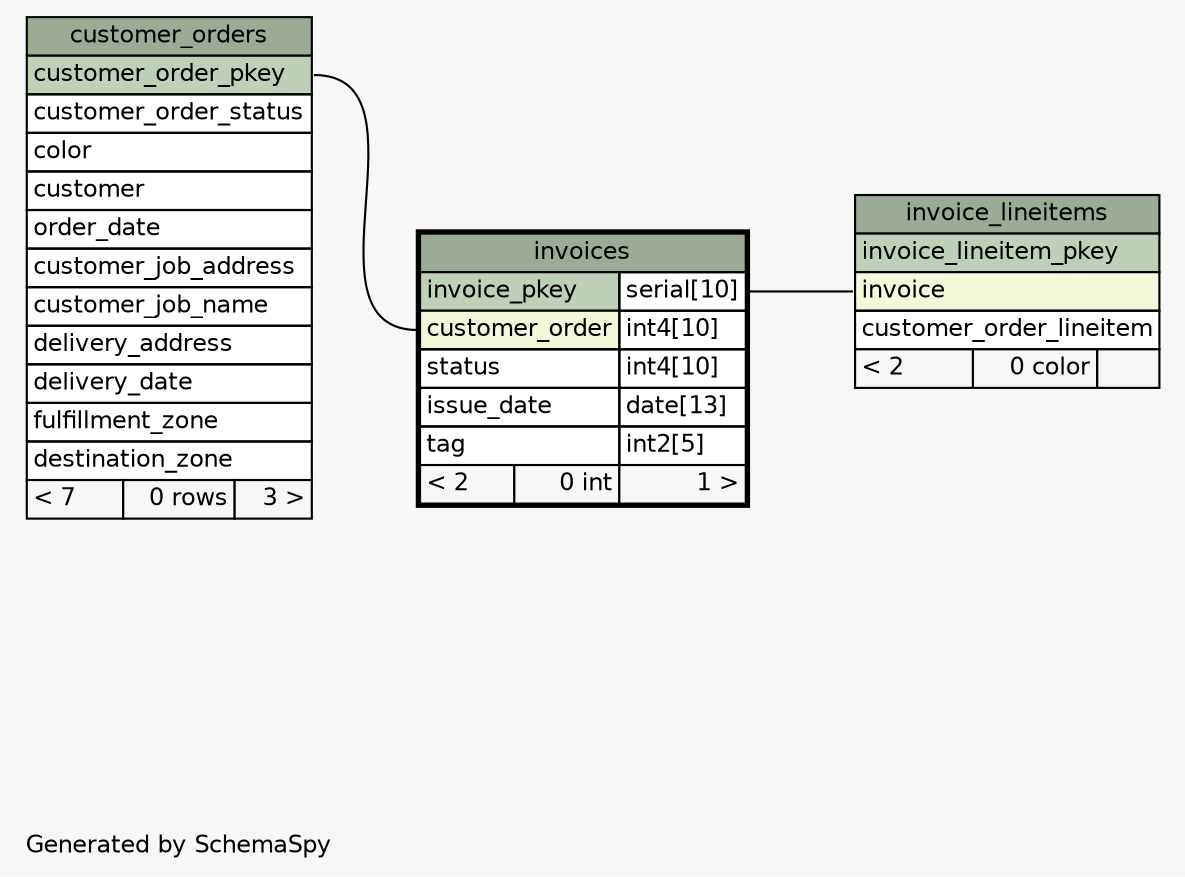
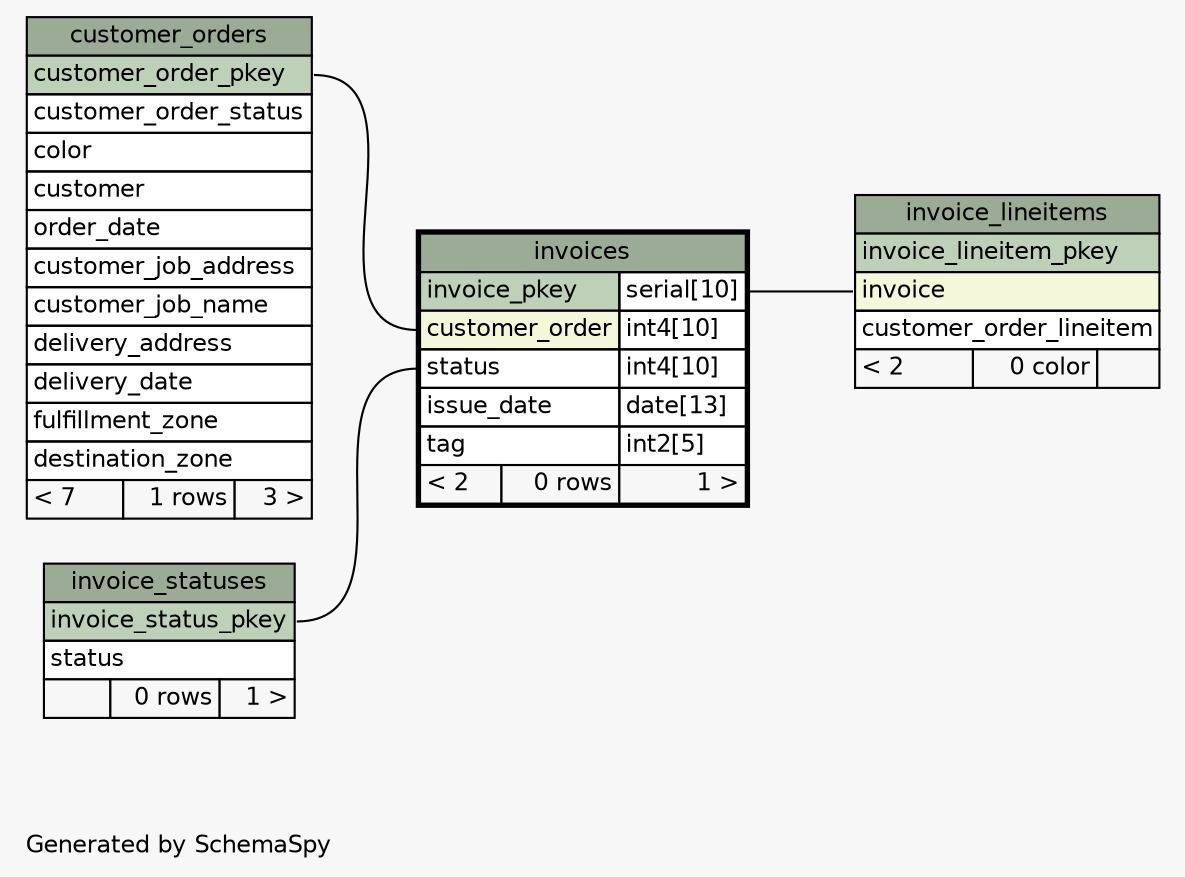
  digraph {
    bgcolor="#f7f7f7"
    fontname=Helvetica
    fontsize=11
    label="\nGenerated by SchemaSpy"
    labeljust=l
    nodesep=0.18
    rankdir=RL
    ranksep=0.46
    node [fontname=Helvetica fontsize=11 shape=plaintext]
    edge [arrowhead=none arrowsize=0.8 arrowtail=crowodot]
    n1 [label=<     <TABLE BORDER="0" CELLBORDER="1" CELLSPACING="0" BGCOLOR="#ffffff">       <TR><TD COLSPAN="3" BGCOLOR="#9bab96" ALIGN="CENTER">invoice_lineitems</TD></TR>       <TR><TD PORT="invoice_lineitem_pkey" COLSPAN="3" BGCOLOR="#bed1b8" ALIGN="LEFT">invoice_lineitem_pkey</TD></TR>       <TR><TD PORT="invoice" COLSPAN="3" BGCOLOR="#f4f7da" ALIGN="LEFT">invoice</TD></TR>       <TR><TD PORT="customer_order_lineitem" COLSPAN="3" ALIGN="LEFT">customer_order_lineitem</TD></TR>       <TR><TD ALIGN="LEFT" BGCOLOR="#f7f7f7">&lt; 2</TD><TD ALIGN="RIGHT" BGCOLOR="#f7f7f7">0 color</TD><TD ALIGN="RIGHT" BGCOLOR="#f7f7f7">  </TD></TR>     </TABLE>>]
-   n2 [label=<     <TABLE BORDER="2" CELLBORDER="1" CELLSPACING="0" BGCOLOR="#ffffff">       <TR><TD COLSPAN="3" BGCOLOR="#9bab96" ALIGN="CENTER">invoices</TD></TR>       <TR><TD PORT="invoice_pkey" COLSPAN="2" BGCOLOR="#bed1b8" ALIGN="LEFT">invoice_pkey</TD><TD PORT="invoice_pkey.type" ALIGN="LEFT">serial[10]</TD></TR>       <TR><TD PORT="customer_order" COLSPAN="2" BGCOLOR="#f4f7da" ALIGN="LEFT">customer_order</TD><TD PORT="customer_order.type" ALIGN="LEFT">int4[10]</TD></TR>       <TR><TD PORT="status" COLSPAN="2" ALIGN="LEFT">status</TD><TD PORT="status.type" ALIGN="LEFT">int4[10]</TD></TR>       <TR><TD PORT="issue_date" COLSPAN="2" ALIGN="LEFT">issue_date</TD><TD PORT="issue_date.type" ALIGN="LEFT">date[13]</TD></TR>       <TR><TD PORT="tag" COLSPAN="2" ALIGN="LEFT">tag</TD><TD PORT="tag.type" ALIGN="LEFT">int2[5]</TD></TR>       <TR><TD ALIGN="LEFT" BGCOLOR="#f7f7f7">&lt; 2</TD><TD ALIGN="RIGHT" BGCOLOR="#f7f7f7">0 int</TD><TD ALIGN="RIGHT" BGCOLOR="#f7f7f7">1 &gt;</TD></TR>     </TABLE>>]
-   n3 [label=<     <TABLE BORDER="0" CELLBORDER="1" CELLSPACING="0" BGCOLOR="#ffffff">       <TR><TD COLSPAN="3" BGCOLOR="#9bab96" ALIGN="CENTER">customer_orders</TD></TR>       <TR><TD PORT="customer_order_pkey" COLSPAN="3" BGCOLOR="#bed1b8" ALIGN="LEFT">customer_order_pkey</TD></TR>       <TR><TD PORT="customer_order_status" COLSPAN="3" ALIGN="LEFT">customer_order_status</TD></TR>       <TR><TD PORT="color" COLSPAN="3" ALIGN="LEFT">color</TD></TR>       <TR><TD PORT="customer" COLSPAN="3" ALIGN="LEFT">customer</TD></TR>       <TR><TD PORT="order_date" COLSPAN="3" ALIGN="LEFT">order_date</TD></TR>       <TR><TD PORT="customer_job_address" COLSPAN="3" ALIGN="LEFT">customer_job_address</TD></TR>       <TR><TD PORT="customer_job_name" COLSPAN="3" ALIGN="LEFT">customer_job_name</TD></TR>       <TR><TD PORT="delivery_address" COLSPAN="3" ALIGN="LEFT">delivery_address</TD></TR>       <TR><TD PORT="delivery_date" COLSPAN="3" ALIGN="LEFT">delivery_date</TD></TR>       <TR><TD PORT="fulfillment_zone" COLSPAN="3" ALIGN="LEFT">fulfillment_zone</TD></TR>       <TR><TD PORT="destination_zone" COLSPAN="3" ALIGN="LEFT">destination_zone</TD></TR>       <TR><TD ALIGN="LEFT" BGCOLOR="#f7f7f7">&lt; 7</TD><TD ALIGN="RIGHT" BGCOLOR="#f7f7f7">0 rows</TD><TD ALIGN="RIGHT" BGCOLOR="#f7f7f7">3 &gt;</TD></TR>     </TABLE>>]
+   n2 [label=<     <TABLE BORDER="2" CELLBORDER="1" CELLSPACING="0" BGCOLOR="#ffffff">       <TR><TD COLSPAN="3" BGCOLOR="#9bab96" ALIGN="CENTER">invoices</TD></TR>       <TR><TD PORT="invoice_pkey" COLSPAN="2" BGCOLOR="#bed1b8" ALIGN="LEFT">invoice_pkey</TD><TD PORT="invoice_pkey.type" ALIGN="LEFT">serial[10]</TD></TR>       <TR><TD PORT="customer_order" COLSPAN="2" BGCOLOR="#f4f7da" ALIGN="LEFT">customer_order</TD><TD PORT="customer_order.type" ALIGN="LEFT">int4[10]</TD></TR>       <TR><TD PORT="status" COLSPAN="2" ALIGN="LEFT">status</TD><TD PORT="status.type" ALIGN="LEFT">int4[10]</TD></TR>       <TR><TD PORT="issue_date" COLSPAN="2" ALIGN="LEFT">issue_date</TD><TD PORT="issue_date.type" ALIGN="LEFT">date[13]</TD></TR>       <TR><TD PORT="tag" COLSPAN="2" ALIGN="LEFT">tag</TD><TD PORT="tag.type" ALIGN="LEFT">int2[5]</TD></TR>       <TR><TD ALIGN="LEFT" BGCOLOR="#f7f7f7">&lt; 2</TD><TD ALIGN="RIGHT" BGCOLOR="#f7f7f7">0 rows</TD><TD ALIGN="RIGHT" BGCOLOR="#f7f7f7">1 &gt;</TD></TR>     </TABLE>>]
+   n3 [label=<     <TABLE BORDER="0" CELLBORDER="1" CELLSPACING="0" BGCOLOR="#ffffff">       <TR><TD COLSPAN="3" BGCOLOR="#9bab96" ALIGN="CENTER">customer_orders</TD></TR>       <TR><TD PORT="customer_order_pkey" COLSPAN="3" BGCOLOR="#bed1b8" ALIGN="LEFT">customer_order_pkey</TD></TR>       <TR><TD PORT="customer_order_status" COLSPAN="3" ALIGN="LEFT">customer_order_status</TD></TR>       <TR><TD PORT="color" COLSPAN="3" ALIGN="LEFT">color</TD></TR>       <TR><TD PORT="customer" COLSPAN="3" ALIGN="LEFT">customer</TD></TR>       <TR><TD PORT="order_date" COLSPAN="3" ALIGN="LEFT">order_date</TD></TR>       <TR><TD PORT="customer_job_address" COLSPAN="3" ALIGN="LEFT">customer_job_address</TD></TR>       <TR><TD PORT="customer_job_name" COLSPAN="3" ALIGN="LEFT">customer_job_name</TD></TR>       <TR><TD PORT="delivery_address" COLSPAN="3" ALIGN="LEFT">delivery_address</TD></TR>       <TR><TD PORT="delivery_date" COLSPAN="3" ALIGN="LEFT">delivery_date</TD></TR>       <TR><TD PORT="fulfillment_zone" COLSPAN="3" ALIGN="LEFT">fulfillment_zone</TD></TR>       <TR><TD PORT="destination_zone" COLSPAN="3" ALIGN="LEFT">destination_zone</TD></TR>       <TR><TD ALIGN="LEFT" BGCOLOR="#f7f7f7">&lt; 7</TD><TD ALIGN="RIGHT" BGCOLOR="#f7f7f7">1 rows</TD><TD ALIGN="RIGHT" BGCOLOR="#f7f7f7">3 &gt;</TD></TR>     </TABLE>>]
+   n4 [label=<     <TABLE BORDER="0" CELLBORDER="1" CELLSPACING="0" BGCOLOR="#ffffff">       <TR><TD COLSPAN="3" BGCOLOR="#9bab96" ALIGN="CENTER">invoice_statuses</TD></TR>       <TR><TD PORT="invoice_status_pkey" COLSPAN="3" BGCOLOR="#bed1b8" ALIGN="LEFT">invoice_status_pkey</TD></TR>       <TR><TD PORT="status" COLSPAN="3" ALIGN="LEFT">status</TD></TR>       <TR><TD ALIGN="LEFT" BGCOLOR="#f7f7f7">  </TD><TD ALIGN="RIGHT" BGCOLOR="#f7f7f7">0 rows</TD><TD ALIGN="RIGHT" BGCOLOR="#f7f7f7">1 &gt;</TD></TR>     </TABLE>>]
    n1 -> n2 [headport="invoice_pkey.type:e" tailport="invoice:w"]
    n2 -> n3 [headport="customer_order_pkey:e" tailport="customer_order:w"]
+   n2 -> n4 [headport="invoice_status_pkey:e" tailport="status:w"]
  }
